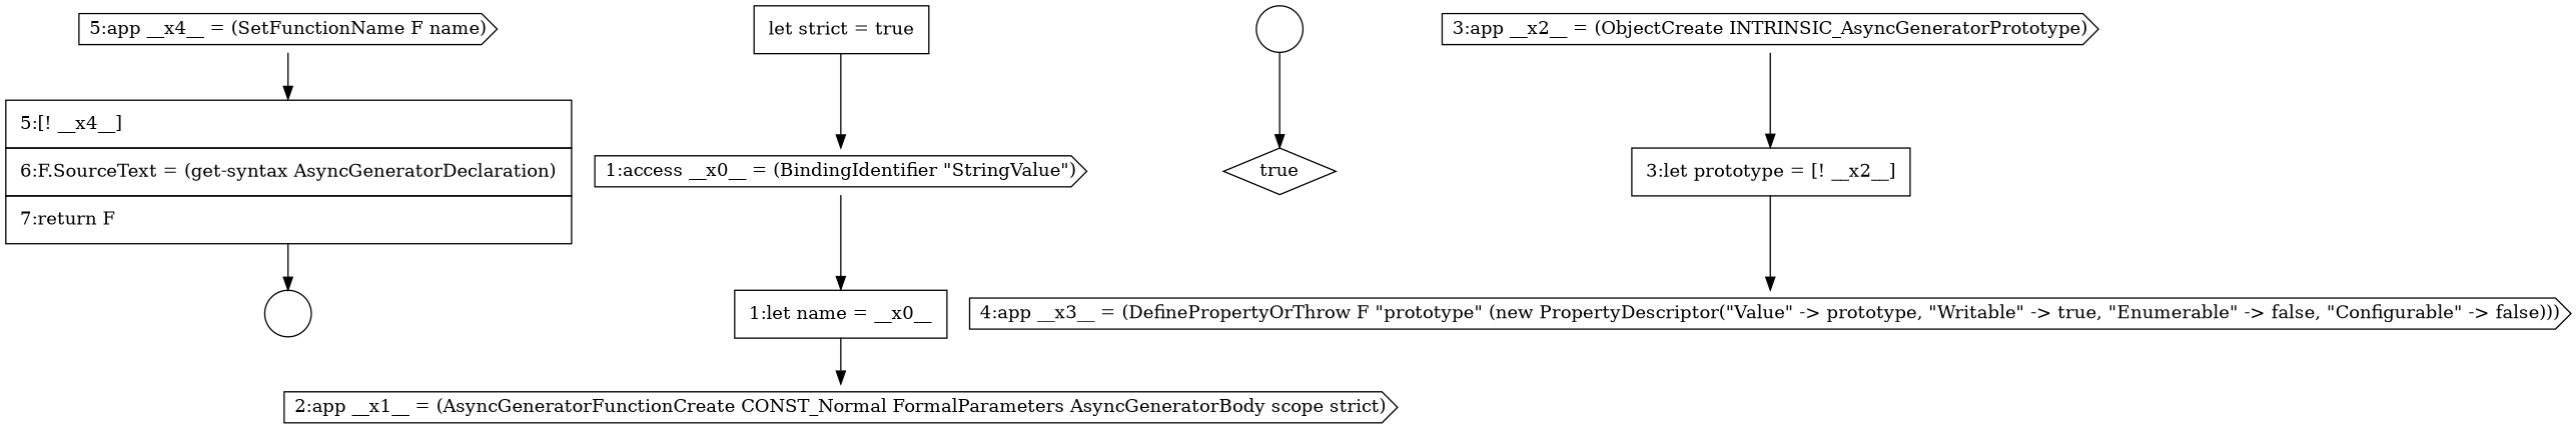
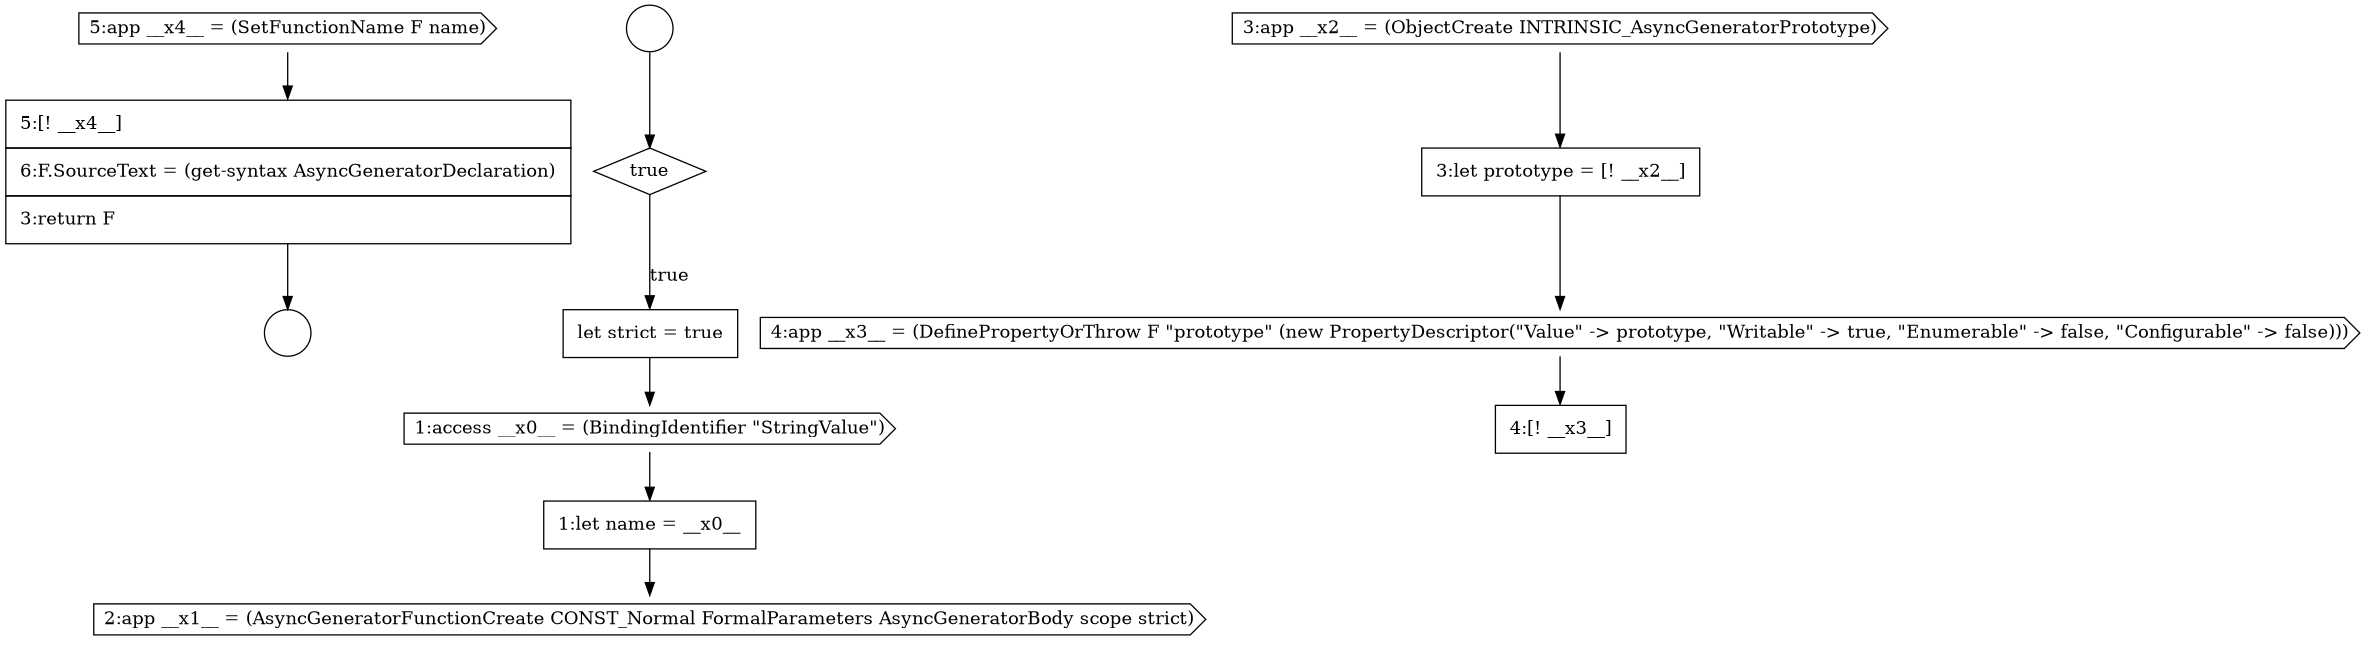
  digraph {
    node [color=black fillcolor=white shape=cds style=filled]
    edge [color=black]
    n1 [label=" " shape=circle]
    n2 [label=<<font color="black">5:app __x4__ = (SetFunctionName F name)</font>>]
-   n3 [label=<<font color="black">     <table border="0" cellborder="1" cellspacing="0" cellpadding="10">       <tr><td align="left">5:[! __x4__]</td></tr>       <tr><td align="left">6:F.SourceText = (get-syntax AsyncGeneratorDeclaration)</td></tr>       <tr><td align="left">7:return F</td></tr>     </table>   </font>> margin=0 shape=none]
+   n3 [label=<<font color="black">     <table border="0" cellborder="1" cellspacing="0" cellpadding="10">       <tr><td align="left">5:[! __x4__]</td></tr>       <tr><td align="left">6:F.SourceText = (get-syntax AsyncGeneratorDeclaration)</td></tr>       <tr><td align="left">3:return F</td></tr>     </table>   </font>> margin=0 shape=none]
    n4 [label=<<font color="black">2:app __x1__ = (AsyncGeneratorFunctionCreate CONST_Normal FormalParameters AsyncGeneratorBody scope strict)</font>>]
    n5 [label=" " shape=circle]
    n6 [label=<<font color="black">true</font>> shape=diamond]
    n7 [label=<<font color="black">     <table border="0" cellborder="1" cellspacing="0" cellpadding="10">       <tr><td align="left">let strict = true</td></tr>     </table>   </font>> margin=0 shape=none]
    n8 [label=<<font color="black">1:access __x0__ = (BindingIdentifier &quot;StringValue&quot;)</font>>]
    n9 [label=<<font color="black">     <table border="0" cellborder="1" cellspacing="0" cellpadding="10">       <tr><td align="left">1:let name = __x0__</td></tr>     </table>   </font>> margin=0 shape=none]
    n10 [label=<<font color="black">4:app __x3__ = (DefinePropertyOrThrow F &quot;prototype&quot; (new PropertyDescriptor(&quot;Value&quot; -&gt; prototype, &quot;Writable&quot; -&gt; true, &quot;Enumerable&quot; -&gt; false, &quot;Configurable&quot; -&gt; false)))</font>>]
+   n11 [label=<<font color="black">     <table border="0" cellborder="1" cellspacing="0" cellpadding="10">       <tr><td align="left">4:[! __x3__]</td></tr>     </table>   </font>> margin=0 shape=none]
    n12 [label=<<font color="black">3:app __x2__ = (ObjectCreate INTRINSIC_AsyncGeneratorPrototype)</font>>]
    n13 [label=<<font color="black">     <table border="0" cellborder="1" cellspacing="0" cellpadding="10">       <tr><td align="left">3:let prototype = [! __x2__]</td></tr>     </table>   </font>> margin=0 shape=none]
    n2 -> n3
    n3 -> n1
    n5 -> n6
+   n6 -> n7 [label=<<font color="black">true</font>>]
    n7 -> n8
    n8 -> n9
    n9 -> n4
+   n10 -> n11
    n12 -> n13
    n13 -> n10
  }
